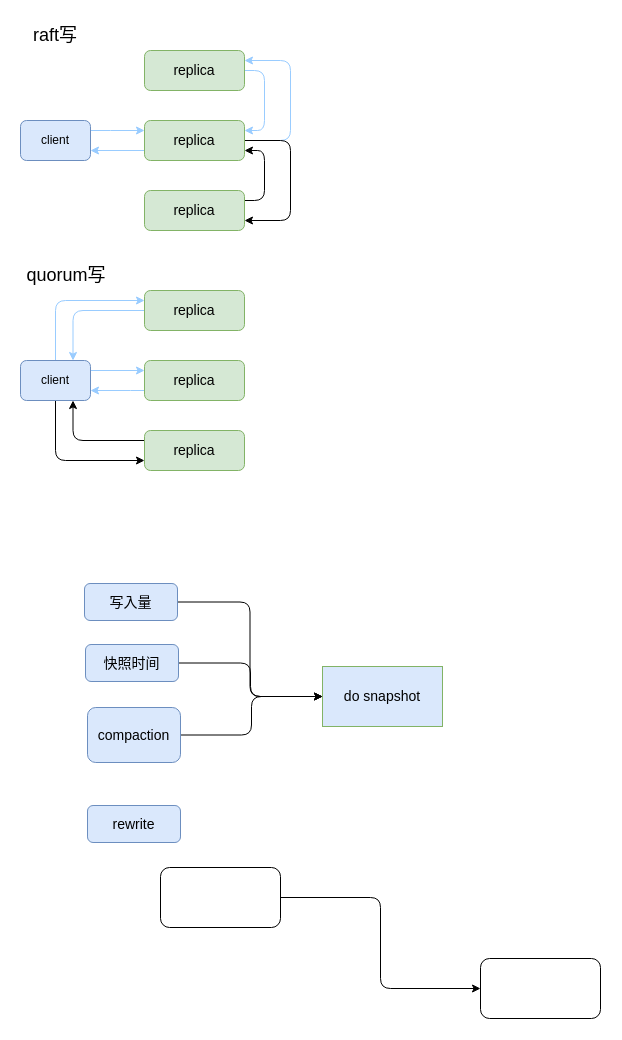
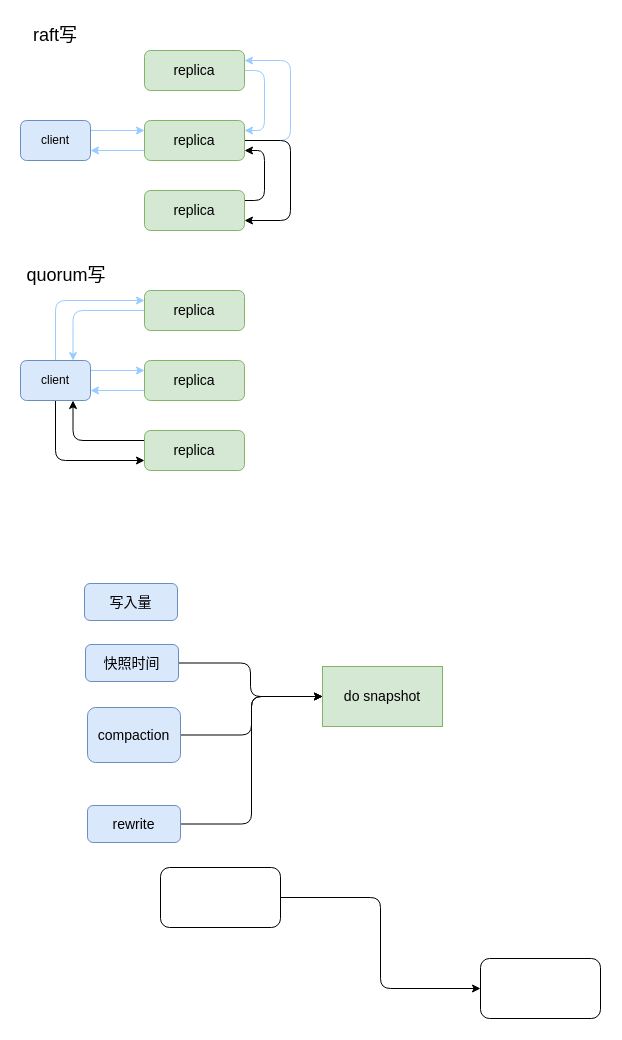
  <mxCell id="0" />
  <mxCell id="1" parent="0" />
  <mxCell id="2" style="edgeStyle=orthogonalEdgeStyle;rounded=1;orthogonalLoop=1;jettySize=auto;html=1;exitX=1;exitY=0.5;exitDx=0;exitDy=0;entryX=1;entryY=0.25;entryDx=0;entryDy=0;curved=0;strokeColor=#99CCFF;" parent="1" source="3" target="7" edge="1"><mxGeometry relative="1" as="geometry" /></mxCell>
  <mxCell id="3" value="&lt;font style=&quot;font-size: 14px;&quot;&gt;replica&lt;/font&gt;" style="rounded=1;whiteSpace=wrap;html=1;fillColor=#d5e8d4;strokeColor=#82b366;" parent="1" vertex="1"><mxGeometry x="144" y="50" width="100" height="40" as="geometry" /></mxCell>
  <mxCell id="4" style="edgeStyle=orthogonalEdgeStyle;rounded=1;orthogonalLoop=1;jettySize=auto;html=1;exitX=1;exitY=0.5;exitDx=0;exitDy=0;entryX=1;entryY=0.25;entryDx=0;entryDy=0;curved=0;strokeColor=#99CCFF;" parent="1" source="7" target="3" edge="1"><mxGeometry relative="1" as="geometry"><Array as="points"><mxPoint x="290" y="140" /><mxPoint x="290" y="60" /></Array></mxGeometry></mxCell>
  <mxCell id="5" style="edgeStyle=orthogonalEdgeStyle;rounded=0;orthogonalLoop=1;jettySize=auto;html=1;exitX=0;exitY=0.75;exitDx=0;exitDy=0;entryX=1;entryY=0.75;entryDx=0;entryDy=0;strokeColor=#99CCFF;" parent="1" source="7" target="11" edge="1"><mxGeometry relative="1" as="geometry" /></mxCell>
  <mxCell id="6" style="edgeStyle=orthogonalEdgeStyle;rounded=1;orthogonalLoop=1;jettySize=auto;html=1;exitX=1;exitY=0.5;exitDx=0;exitDy=0;entryX=1;entryY=0.75;entryDx=0;entryDy=0;curved=0;" parent="1" source="7" target="9" edge="1"><mxGeometry relative="1" as="geometry"><Array as="points"><mxPoint x="290" y="140" /><mxPoint x="290" y="220" /></Array></mxGeometry></mxCell>
  <mxCell id="7" value="&lt;font style=&quot;font-size: 14px;&quot;&gt;replica&lt;/font&gt;" style="rounded=1;whiteSpace=wrap;html=1;fillColor=#d5e8d4;strokeColor=#82b366;" parent="1" vertex="1"><mxGeometry x="144" y="120" width="100" height="40" as="geometry" /></mxCell>
  <mxCell id="8" style="edgeStyle=orthogonalEdgeStyle;rounded=1;orthogonalLoop=1;jettySize=auto;html=1;exitX=1;exitY=0.25;exitDx=0;exitDy=0;entryX=1;entryY=0.75;entryDx=0;entryDy=0;curved=0;" parent="1" source="9" target="7" edge="1"><mxGeometry relative="1" as="geometry"><Array as="points"><mxPoint x="264" y="200" /><mxPoint x="264" y="150" /></Array></mxGeometry></mxCell>
  <mxCell id="9" value="&lt;font style=&quot;font-size: 14px;&quot;&gt;replica&lt;/font&gt;" style="rounded=1;whiteSpace=wrap;html=1;fillColor=#d5e8d4;strokeColor=#82b366;" parent="1" vertex="1"><mxGeometry x="144" y="190" width="100" height="40" as="geometry" /></mxCell>
  <mxCell id="10" style="edgeStyle=orthogonalEdgeStyle;rounded=0;orthogonalLoop=1;jettySize=auto;html=1;exitX=1;exitY=0.25;exitDx=0;exitDy=0;entryX=0;entryY=0.25;entryDx=0;entryDy=0;strokeColor=#99CCFF;" parent="1" source="11" target="7" edge="1"><mxGeometry relative="1" as="geometry"><Array as="points"><mxPoint x="110" y="130" /><mxPoint x="110" y="130" /></Array></mxGeometry></mxCell>
  <mxCell id="11" value="client" style="rounded=1;whiteSpace=wrap;html=1;fillColor=#dae8fc;strokeColor=#6c8ebf;" parent="1" vertex="1"><mxGeometry x="20" y="120" width="70" height="40" as="geometry" /></mxCell>
  <mxCell id="12" style="edgeStyle=orthogonalEdgeStyle;rounded=1;orthogonalLoop=1;jettySize=auto;html=1;exitX=0;exitY=0.5;exitDx=0;exitDy=0;entryX=0.75;entryY=0;entryDx=0;entryDy=0;curved=0;strokeColor=#99CCFF;" parent="1" source="13" target="21" edge="1"><mxGeometry relative="1" as="geometry" /></mxCell>
  <mxCell id="13" value="&lt;font style=&quot;font-size: 14px;&quot;&gt;replica&lt;/font&gt;" style="rounded=1;whiteSpace=wrap;html=1;fillColor=#d5e8d4;strokeColor=#82b366;" parent="1" vertex="1"><mxGeometry x="144" y="290" width="100" height="40" as="geometry" /></mxCell>
  <mxCell id="14" style="edgeStyle=orthogonalEdgeStyle;rounded=0;orthogonalLoop=1;jettySize=auto;html=1;exitX=0;exitY=0.75;exitDx=0;exitDy=0;entryX=1;entryY=0.75;entryDx=0;entryDy=0;strokeColor=#99CCFF;" parent="1" source="15" target="21" edge="1"><mxGeometry relative="1" as="geometry"><Array as="points"><mxPoint x="130" y="390" /><mxPoint x="130" y="390" /></Array></mxGeometry></mxCell>
  <mxCell id="15" value="&lt;font style=&quot;font-size: 14px;&quot;&gt;replica&lt;/font&gt;" style="rounded=1;whiteSpace=wrap;html=1;fillColor=#d5e8d4;strokeColor=#82b366;" parent="1" vertex="1"><mxGeometry x="144" y="360" width="100" height="40" as="geometry" /></mxCell>
  <mxCell id="16" style="edgeStyle=orthogonalEdgeStyle;rounded=1;orthogonalLoop=1;jettySize=auto;html=1;exitX=0;exitY=0.25;exitDx=0;exitDy=0;entryX=0.75;entryY=1;entryDx=0;entryDy=0;curved=0;" parent="1" source="17" target="21" edge="1"><mxGeometry relative="1" as="geometry" /></mxCell>
  <mxCell id="17" value="&lt;font style=&quot;font-size: 14px;&quot;&gt;replica&lt;/font&gt;" style="rounded=1;whiteSpace=wrap;html=1;fillColor=#d5e8d4;strokeColor=#82b366;" parent="1" vertex="1"><mxGeometry x="144" y="430" width="100" height="40" as="geometry" /></mxCell>
  <mxCell id="18" style="edgeStyle=orthogonalEdgeStyle;rounded=0;orthogonalLoop=1;jettySize=auto;html=1;exitX=1;exitY=0.25;exitDx=0;exitDy=0;entryX=0;entryY=0.25;entryDx=0;entryDy=0;strokeColor=#99CCFF;" parent="1" source="21" target="15" edge="1"><mxGeometry relative="1" as="geometry" /></mxCell>
  <mxCell id="19" style="edgeStyle=orthogonalEdgeStyle;rounded=1;orthogonalLoop=1;jettySize=auto;html=1;exitX=0.5;exitY=0;exitDx=0;exitDy=0;entryX=0;entryY=0.25;entryDx=0;entryDy=0;curved=0;strokeColor=#99CCFF;" parent="1" source="21" target="13" edge="1"><mxGeometry relative="1" as="geometry" /></mxCell>
  <mxCell id="20" style="edgeStyle=orthogonalEdgeStyle;rounded=1;orthogonalLoop=1;jettySize=auto;html=1;exitX=0.5;exitY=1;exitDx=0;exitDy=0;entryX=0;entryY=0.75;entryDx=0;entryDy=0;curved=0;" parent="1" source="21" target="17" edge="1"><mxGeometry relative="1" as="geometry" /></mxCell>
  <mxCell id="21" value="client" style="rounded=1;whiteSpace=wrap;html=1;fillColor=#dae8fc;strokeColor=#6c8ebf;" parent="1" vertex="1"><mxGeometry x="20" y="360" width="70" height="40" as="geometry" /></mxCell>
  <mxCell id="22" value="&lt;font style=&quot;font-size: 18px;&quot;&gt;quorum写&lt;/font&gt;" style="text;html=1;align=center;verticalAlign=middle;whiteSpace=wrap;rounded=0;" parent="1" vertex="1"><mxGeometry x="20" y="260" width="92" height="30" as="geometry" /></mxCell>
  <mxCell id="23" value="&lt;font style=&quot;font-size: 18px;&quot;&gt;raft写&lt;/font&gt;" style="text;html=1;align=center;verticalAlign=middle;whiteSpace=wrap;rounded=0;" parent="1" vertex="1"><mxGeometry x="20" y="20" width="70" height="30" as="geometry" /></mxCell>
- <mxCell id="24" style="edgeStyle=orthogonalEdgeStyle;rounded=1;orthogonalLoop=1;jettySize=auto;html=1;exitX=1;exitY=0.5;exitDx=0;exitDy=0;entryX=0;entryY=0.5;entryDx=0;entryDy=0;curved=0;" parent="1" source="25" target="32" edge="1"><mxGeometry relative="1" as="geometry" /></mxCell>
  <mxCell id="25" value="&lt;font style=&quot;font-size: 14px;&quot;&gt;写入量&lt;/font&gt;" style="rounded=1;whiteSpace=wrap;html=1;fillColor=#dae8fc;strokeColor=#6c8ebf;" parent="1" vertex="1"><mxGeometry x="84" y="583" width="93" height="37" as="geometry" /></mxCell>
  <mxCell id="26" style="edgeStyle=orthogonalEdgeStyle;rounded=1;orthogonalLoop=1;jettySize=auto;html=1;exitX=1;exitY=0.5;exitDx=0;exitDy=0;entryX=0;entryY=0.5;entryDx=0;entryDy=0;curved=0;" parent="1" source="27" target="32" edge="1"><mxGeometry relative="1" as="geometry" /></mxCell>
  <mxCell id="27" value="&lt;font style=&quot;font-size: 14px;&quot;&gt;快照时间&lt;/font&gt;" style="rounded=1;whiteSpace=wrap;html=1;fillColor=#dae8fc;strokeColor=#6c8ebf;" parent="1" vertex="1"><mxGeometry x="85" y="644" width="93" height="37" as="geometry" /></mxCell>
  <mxCell id="28" style="edgeStyle=orthogonalEdgeStyle;rounded=1;orthogonalLoop=1;jettySize=auto;html=1;exitX=1;exitY=0.5;exitDx=0;exitDy=0;entryX=0;entryY=0.5;entryDx=0;entryDy=0;curved=0;" parent="1" source="29" target="32" edge="1"><mxGeometry relative="1" as="geometry" /></mxCell>
  <mxCell id="29" value="&lt;font style=&quot;font-size: 14px;&quot;&gt;compaction&lt;/font&gt;" style="rounded=1;whiteSpace=wrap;html=1;fillColor=#dae8fc;strokeColor=#6c8ebf;" parent="1" vertex="1"><mxGeometry x="87" y="707" width="93" height="55" as="geometry" /></mxCell>
+ <mxCell id="30" style="edgeStyle=orthogonalEdgeStyle;rounded=1;orthogonalLoop=1;jettySize=auto;html=1;exitX=1;exitY=0.5;exitDx=0;exitDy=0;entryX=0;entryY=0.5;entryDx=0;entryDy=0;curved=0;" parent="1" source="31" target="32" edge="1"><mxGeometry relative="1" as="geometry" /></mxCell>
  <mxCell id="31" value="&lt;font style=&quot;font-size: 14px;&quot;&gt;rewrite&lt;/font&gt;" style="rounded=1;whiteSpace=wrap;html=1;fillColor=#dae8fc;strokeColor=#6c8ebf;" parent="1" vertex="1"><mxGeometry x="87" y="805" width="93" height="37" as="geometry" /></mxCell>
- <mxCell id="32" value="&lt;font style=&quot;font-size: 14px;&quot;&gt;do snapshot&lt;/font&gt;" style="rounded=0;whiteSpace=wrap;html=1;fillColor=#dae8fc;strokeColor=#82b366;" parent="1" vertex="1"><mxGeometry x="322" y="666" width="120" height="60" as="geometry" /></mxCell>
+ <mxCell id="32" value="&lt;font style=&quot;font-size: 14px;&quot;&gt;do snapshot&lt;/font&gt;" style="rounded=0;whiteSpace=wrap;html=1;fillColor=#d5e8d4;strokeColor=#82b366;" parent="1" vertex="1"><mxGeometry x="322" y="666" width="120" height="60" as="geometry" /></mxCell>
  <mxCell id="33" style="edgeStyle=orthogonalEdgeStyle;rounded=1;orthogonalLoop=1;jettySize=auto;html=1;exitX=1;exitY=0.5;exitDx=0;exitDy=0;entryX=0;entryY=0.5;entryDx=0;entryDy=0;curved=0;" edge="1" parent="1" source="34" target="35"><mxGeometry relative="1" as="geometry" /></mxCell>
  <mxCell id="34" value="" style="rounded=1;whiteSpace=wrap;html=1;" vertex="1" parent="1"><mxGeometry x="160" y="867" width="120" height="60" as="geometry" /></mxCell>
  <mxCell id="35" value="" style="rounded=1;whiteSpace=wrap;html=1;" vertex="1" parent="1"><mxGeometry x="480" y="958" width="120" height="60" as="geometry" /></mxCell>
